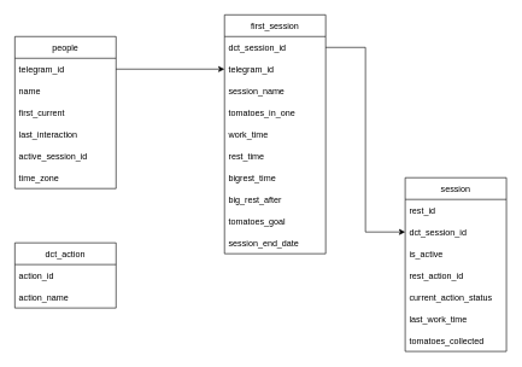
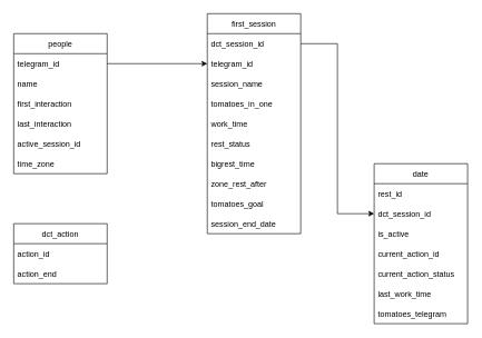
  <mxCell id="0" />
  <mxCell id="1" parent="0" />
  <mxCell id="2" value="people" style="swimlane;fontStyle=0;childLayout=stackLayout;horizontal=1;startSize=30;horizontalStack=0;resizeParent=1;resizeParentMax=0;resizeLast=0;collapsible=1;marginBottom=0;" vertex="1" parent="1"><mxGeometry x="20" y="50" width="140" height="210" as="geometry" /></mxCell>
  <mxCell id="3" value="telegram_id" style="text;strokeColor=none;fillColor=none;align=left;verticalAlign=middle;spacingLeft=4;spacingRight=4;overflow=hidden;points=[[0,0.5],[1,0.5]];portConstraint=eastwest;rotatable=0;" vertex="1" parent="2"><mxGeometry y="30" width="140" height="30" as="geometry" /></mxCell>
  <mxCell id="4" value="name" style="text;strokeColor=none;fillColor=none;align=left;verticalAlign=middle;spacingLeft=4;spacingRight=4;overflow=hidden;points=[[0,0.5],[1,0.5]];portConstraint=eastwest;rotatable=0;" vertex="1" parent="2"><mxGeometry y="60" width="140" height="30" as="geometry" /></mxCell>
- <mxCell id="5" value="first_current" style="text;strokeColor=none;fillColor=none;align=left;verticalAlign=middle;spacingLeft=4;spacingRight=4;overflow=hidden;points=[[0,0.5],[1,0.5]];portConstraint=eastwest;rotatable=0;" vertex="1" parent="2"><mxGeometry y="90" width="140" height="30" as="geometry" /></mxCell>
+ <mxCell id="5" value="first_interaction" style="text;strokeColor=none;fillColor=none;align=left;verticalAlign=middle;spacingLeft=4;spacingRight=4;overflow=hidden;points=[[0,0.5],[1,0.5]];portConstraint=eastwest;rotatable=0;" vertex="1" parent="2"><mxGeometry y="90" width="140" height="30" as="geometry" /></mxCell>
  <mxCell id="6" value="last_interaction" style="text;strokeColor=none;fillColor=none;align=left;verticalAlign=middle;spacingLeft=4;spacingRight=4;overflow=hidden;points=[[0,0.5],[1,0.5]];portConstraint=eastwest;rotatable=0;" vertex="1" parent="2"><mxGeometry y="120" width="140" height="30" as="geometry" /></mxCell>
  <mxCell id="7" value="active_session_id" style="text;strokeColor=none;fillColor=none;align=left;verticalAlign=middle;spacingLeft=4;spacingRight=4;overflow=hidden;points=[[0,0.5],[1,0.5]];portConstraint=eastwest;rotatable=0;" vertex="1" parent="2"><mxGeometry y="150" width="140" height="30" as="geometry" /></mxCell>
  <mxCell id="8" value="time_zone" style="text;strokeColor=none;fillColor=none;align=left;verticalAlign=middle;spacingLeft=4;spacingRight=4;overflow=hidden;points=[[0,0.5],[1,0.5]];portConstraint=eastwest;rotatable=0;" vertex="1" parent="2"><mxGeometry y="180" width="140" height="30" as="geometry" /></mxCell>
  <mxCell id="9" value="first_session" style="swimlane;fontStyle=0;childLayout=stackLayout;horizontal=1;startSize=30;horizontalStack=0;resizeParent=1;resizeParentMax=0;resizeLast=0;collapsible=1;marginBottom=0;" vertex="1" parent="1"><mxGeometry x="310" y="20" width="140" height="330" as="geometry"><mxRectangle x="480" y="80" width="80" height="30" as="alternateBounds" /></mxGeometry></mxCell>
  <mxCell id="10" value="dct_session_id" style="text;strokeColor=none;fillColor=none;align=left;verticalAlign=middle;spacingLeft=4;spacingRight=4;overflow=hidden;points=[[0,0.5],[1,0.5]];portConstraint=eastwest;rotatable=0;" vertex="1" parent="9"><mxGeometry y="30" width="140" height="30" as="geometry" /></mxCell>
  <mxCell id="11" value="telegram_id" style="text;strokeColor=none;fillColor=none;align=left;verticalAlign=middle;spacingLeft=4;spacingRight=4;overflow=hidden;points=[[0,0.5],[1,0.5]];portConstraint=eastwest;rotatable=0;" vertex="1" parent="9"><mxGeometry y="60" width="140" height="30" as="geometry" /></mxCell>
  <mxCell id="12" value="session_name" style="text;strokeColor=none;fillColor=none;align=left;verticalAlign=middle;spacingLeft=4;spacingRight=4;overflow=hidden;points=[[0,0.5],[1,0.5]];portConstraint=eastwest;rotatable=0;" vertex="1" parent="9"><mxGeometry y="90" width="140" height="30" as="geometry" /></mxCell>
  <mxCell id="13" value="tomatoes_in_one" style="text;strokeColor=none;fillColor=none;align=left;verticalAlign=middle;spacingLeft=4;spacingRight=4;overflow=hidden;points=[[0,0.5],[1,0.5]];portConstraint=eastwest;rotatable=0;" vertex="1" parent="9"><mxGeometry y="120" width="140" height="30" as="geometry" /></mxCell>
  <mxCell id="14" value="work_time" style="text;strokeColor=none;fillColor=none;align=left;verticalAlign=middle;spacingLeft=4;spacingRight=4;overflow=hidden;points=[[0,0.5],[1,0.5]];portConstraint=eastwest;rotatable=0;" vertex="1" parent="9"><mxGeometry y="150" width="140" height="30" as="geometry" /></mxCell>
- <mxCell id="15" value="rest_time" style="text;strokeColor=none;fillColor=none;align=left;verticalAlign=middle;spacingLeft=4;spacingRight=4;overflow=hidden;points=[[0,0.5],[1,0.5]];portConstraint=eastwest;rotatable=0;" vertex="1" parent="9"><mxGeometry y="180" width="140" height="30" as="geometry" /></mxCell>
+ <mxCell id="15" value="rest_status" style="text;strokeColor=none;fillColor=none;align=left;verticalAlign=middle;spacingLeft=4;spacingRight=4;overflow=hidden;points=[[0,0.5],[1,0.5]];portConstraint=eastwest;rotatable=0;" vertex="1" parent="9"><mxGeometry y="180" width="140" height="30" as="geometry" /></mxCell>
  <mxCell id="16" value="bigrest_time" style="text;strokeColor=none;fillColor=none;align=left;verticalAlign=middle;spacingLeft=4;spacingRight=4;overflow=hidden;points=[[0,0.5],[1,0.5]];portConstraint=eastwest;rotatable=0;" vertex="1" parent="9"><mxGeometry y="210" width="140" height="30" as="geometry" /></mxCell>
- <mxCell id="17" value="big_rest_after" style="text;strokeColor=none;fillColor=none;align=left;verticalAlign=middle;spacingLeft=4;spacingRight=4;overflow=hidden;points=[[0,0.5],[1,0.5]];portConstraint=eastwest;rotatable=0;" vertex="1" parent="9"><mxGeometry y="240" width="140" height="30" as="geometry" /></mxCell>
+ <mxCell id="17" value="zone_rest_after" style="text;strokeColor=none;fillColor=none;align=left;verticalAlign=middle;spacingLeft=4;spacingRight=4;overflow=hidden;points=[[0,0.5],[1,0.5]];portConstraint=eastwest;rotatable=0;" vertex="1" parent="9"><mxGeometry y="240" width="140" height="30" as="geometry" /></mxCell>
  <mxCell id="18" value="tomatoes_goal" style="text;strokeColor=none;fillColor=none;align=left;verticalAlign=middle;spacingLeft=4;spacingRight=4;overflow=hidden;points=[[0,0.5],[1,0.5]];portConstraint=eastwest;rotatable=0;" vertex="1" parent="9"><mxGeometry y="270" width="140" height="30" as="geometry" /></mxCell>
  <mxCell id="19" value="session_end_date" style="text;strokeColor=none;fillColor=none;align=left;verticalAlign=middle;spacingLeft=4;spacingRight=4;overflow=hidden;points=[[0,0.5],[1,0.5]];portConstraint=eastwest;rotatable=0;" vertex="1" parent="9"><mxGeometry y="300" width="140" height="30" as="geometry" /></mxCell>
  <mxCell id="20" value="dct_action" style="swimlane;fontStyle=0;childLayout=stackLayout;horizontal=1;startSize=30;horizontalStack=0;resizeParent=1;resizeParentMax=0;resizeLast=0;collapsible=1;marginBottom=0;" vertex="1" parent="1"><mxGeometry x="20" y="335" width="140" height="90" as="geometry" /></mxCell>
  <mxCell id="21" value="action_id" style="text;strokeColor=none;fillColor=none;align=left;verticalAlign=middle;spacingLeft=4;spacingRight=4;overflow=hidden;points=[[0,0.5],[1,0.5]];portConstraint=eastwest;rotatable=0;" vertex="1" parent="20"><mxGeometry y="30" width="140" height="30" as="geometry" /></mxCell>
- <mxCell id="22" value="action_name" style="text;strokeColor=none;fillColor=none;align=left;verticalAlign=middle;spacingLeft=4;spacingRight=4;overflow=hidden;points=[[0,0.5],[1,0.5]];portConstraint=eastwest;rotatable=0;" vertex="1" parent="20"><mxGeometry y="60" width="140" height="30" as="geometry" /></mxCell>
+ <mxCell id="22" value="action_end" style="text;strokeColor=none;fillColor=none;align=left;verticalAlign=middle;spacingLeft=4;spacingRight=4;overflow=hidden;points=[[0,0.5],[1,0.5]];portConstraint=eastwest;rotatable=0;" vertex="1" parent="20"><mxGeometry y="60" width="140" height="30" as="geometry" /></mxCell>
  <mxCell id="23" style="edgeStyle=orthogonalEdgeStyle;rounded=0;orthogonalLoop=1;jettySize=auto;html=1;exitX=1;exitY=0.5;exitDx=0;exitDy=0;entryX=0;entryY=0.5;entryDx=0;entryDy=0;" edge="1" parent="1" source="3" target="11"><mxGeometry relative="1" as="geometry" /></mxCell>
- <mxCell id="24" value="session" style="swimlane;fontStyle=0;childLayout=stackLayout;horizontal=1;startSize=30;horizontalStack=0;resizeParent=1;resizeParentMax=0;resizeLast=0;collapsible=1;marginBottom=0;" vertex="1" parent="1"><mxGeometry x="560" y="245" width="140" height="240" as="geometry" /></mxCell>
+ <mxCell id="24" value="date" style="swimlane;fontStyle=0;childLayout=stackLayout;horizontal=1;startSize=30;horizontalStack=0;resizeParent=1;resizeParentMax=0;resizeLast=0;collapsible=1;marginBottom=0;" vertex="1" parent="1"><mxGeometry x="560" y="245" width="140" height="240" as="geometry" /></mxCell>
  <mxCell id="25" value="rest_id" style="text;strokeColor=none;fillColor=none;align=left;verticalAlign=middle;spacingLeft=4;spacingRight=4;overflow=hidden;points=[[0,0.5],[1,0.5]];portConstraint=eastwest;rotatable=0;" vertex="1" parent="24"><mxGeometry y="30" width="140" height="30" as="geometry" /></mxCell>
  <mxCell id="26" value="dct_session_id" style="text;strokeColor=none;fillColor=none;align=left;verticalAlign=middle;spacingLeft=4;spacingRight=4;overflow=hidden;points=[[0,0.5],[1,0.5]];portConstraint=eastwest;rotatable=0;" vertex="1" parent="24"><mxGeometry y="60" width="140" height="30" as="geometry" /></mxCell>
  <mxCell id="27" value="is_active" style="text;strokeColor=none;fillColor=none;align=left;verticalAlign=middle;spacingLeft=4;spacingRight=4;overflow=hidden;points=[[0,0.5],[1,0.5]];portConstraint=eastwest;rotatable=0;" vertex="1" parent="24"><mxGeometry y="90" width="140" height="30" as="geometry" /></mxCell>
- <mxCell id="28" value="rest_action_id" style="text;strokeColor=none;fillColor=none;align=left;verticalAlign=middle;spacingLeft=4;spacingRight=4;overflow=hidden;points=[[0,0.5],[1,0.5]];portConstraint=eastwest;rotatable=0;" vertex="1" parent="24"><mxGeometry y="120" width="140" height="30" as="geometry" /></mxCell>
+ <mxCell id="28" value="current_action_id" style="text;strokeColor=none;fillColor=none;align=left;verticalAlign=middle;spacingLeft=4;spacingRight=4;overflow=hidden;points=[[0,0.5],[1,0.5]];portConstraint=eastwest;rotatable=0;" vertex="1" parent="24"><mxGeometry y="120" width="140" height="30" as="geometry" /></mxCell>
  <mxCell id="29" value="current_action_status" style="text;strokeColor=none;fillColor=none;align=left;verticalAlign=middle;spacingLeft=4;spacingRight=4;overflow=hidden;points=[[0,0.5],[1,0.5]];portConstraint=eastwest;rotatable=0;" vertex="1" parent="24"><mxGeometry y="150" width="140" height="30" as="geometry" /></mxCell>
  <mxCell id="30" value="last_work_time" style="text;strokeColor=none;fillColor=none;align=left;verticalAlign=middle;spacingLeft=4;spacingRight=4;overflow=hidden;points=[[0,0.5],[1,0.5]];portConstraint=eastwest;rotatable=0;" vertex="1" parent="24"><mxGeometry y="180" width="140" height="30" as="geometry" /></mxCell>
- <mxCell id="31" value="tomatoes_collected" style="text;strokeColor=none;fillColor=none;align=left;verticalAlign=middle;spacingLeft=4;spacingRight=4;overflow=hidden;points=[[0,0.5],[1,0.5]];portConstraint=eastwest;rotatable=0;" vertex="1" parent="24"><mxGeometry y="210" width="140" height="30" as="geometry" /></mxCell>
+ <mxCell id="31" value="tomatoes_telegram" style="text;strokeColor=none;fillColor=none;align=left;verticalAlign=middle;spacingLeft=4;spacingRight=4;overflow=hidden;points=[[0,0.5],[1,0.5]];portConstraint=eastwest;rotatable=0;" vertex="1" parent="24"><mxGeometry y="210" width="140" height="30" as="geometry" /></mxCell>
  <mxCell id="32" style="edgeStyle=orthogonalEdgeStyle;rounded=0;orthogonalLoop=1;jettySize=auto;html=1;exitX=1;exitY=0.5;exitDx=0;exitDy=0;entryX=0;entryY=0.5;entryDx=0;entryDy=0;" edge="1" parent="1" source="10" target="26"><mxGeometry relative="1" as="geometry" /></mxCell>
